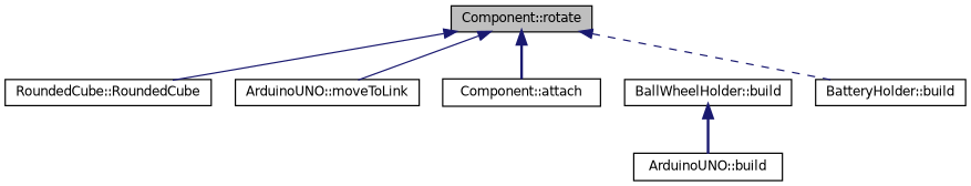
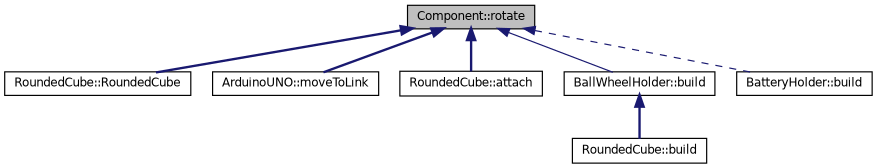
  digraph {
    rankdir=TB
    node [color=black fillcolor=white fontname=Helvetica fontsize=10 shape=record style=filled]
    edge [color=midnightblue dir=back fontname=Helvetica fontsize=10 labelfontname=Helvetica labelfontsize=10 style=bold]
    n1 [fillcolor=grey75 fontcolor=black height=0.2 label="Component::rotate" width=0.4]
    n2 [height=0.2 label="RoundedCube::RoundedCube" width=0.4]
    n3 [height=0.2 label="ArduinoUNO::moveToLink" width=0.4]
-   n4 [height=0.2 label="Component::attach" width=0.4]
+   n4 [height=0.2 label="RoundedCube::attach" width=0.4]
    n5 [height=0.2 label="BallWheelHolder::build" width=0.4]
    n6 [height=0.2 label="BatteryHolder::build" width=0.4]
-   n7 [height=0.2 label="ArduinoUNO::build" width=0.4]
-   n1 -> n2 [style=solid]
-   n1 -> n3 [style=solid]
+   n7 [height=0.2 label="RoundedCube::build" width=0.4]
+   n1 -> n2
+   n1 -> n3
    n1 -> n4
+   n1 -> n5 [style=solid]
    n1 -> n6 [style=dashed]
    n5 -> n7
  }
